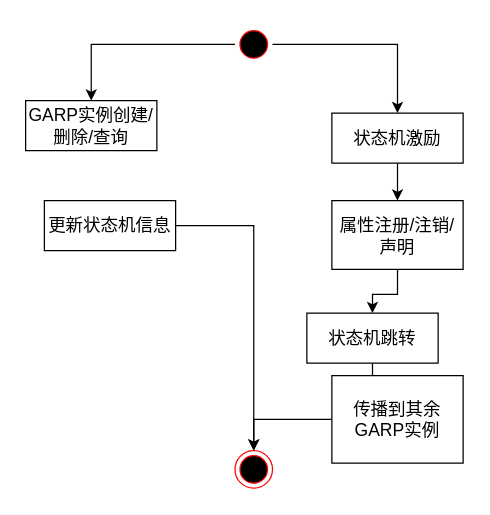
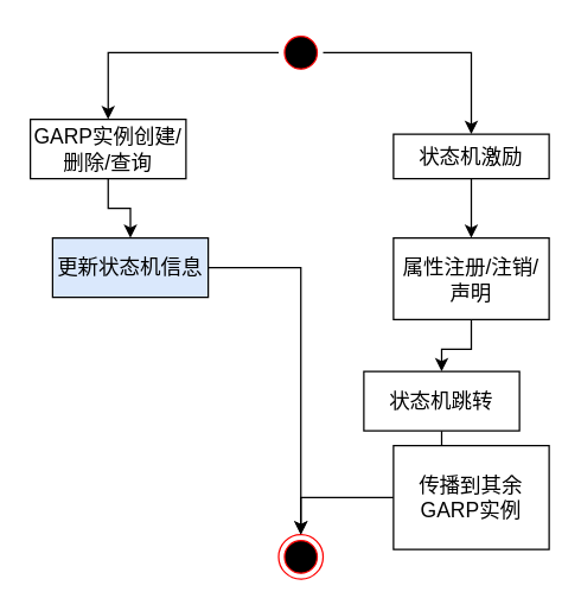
  <mxCell id="0" />
  <mxCell id="1" parent="0" />
  <mxCell id="2" style="edgeStyle=orthogonalEdgeStyle;rounded=0;orthogonalLoop=1;jettySize=auto;html=1;entryX=0.5;entryY=0;entryDx=0;entryDy=0;" edge="1" parent="1" source="4" target="7"><mxGeometry relative="1" as="geometry" /></mxCell>
  <mxCell id="3" style="edgeStyle=orthogonalEdgeStyle;rounded=0;orthogonalLoop=1;jettySize=auto;html=1;" edge="1" parent="1" source="4" target="9"><mxGeometry relative="1" as="geometry" /></mxCell>
  <mxCell id="4" value="" style="ellipse;html=1;shape=startState;fillColor=#000000;strokeColor=#ff0000;" vertex="1" parent="1"><mxGeometry x="187.5" y="20" width="30" height="30" as="geometry" /></mxCell>
  <mxCell id="5" value="" style="ellipse;html=1;shape=endState;fillColor=#000000;strokeColor=#ff0000;" vertex="1" parent="1"><mxGeometry x="187.5" y="360" width="30" height="30" as="geometry" /></mxCell>
+ <mxCell id="6" style="edgeStyle=orthogonalEdgeStyle;rounded=0;orthogonalLoop=1;jettySize=auto;html=1;entryX=0.5;entryY=0;entryDx=0;entryDy=0;" edge="1" parent="1" source="7" target="11"><mxGeometry relative="1" as="geometry" /></mxCell>
  <mxCell id="7" value="&lt;span style=&quot;font-size: 14px;&quot;&gt;GARP实例创建/删除/查询&lt;/span&gt;" style="html=1;whiteSpace=wrap;" vertex="1" parent="1"><mxGeometry x="20" y="80" width="105" height="40" as="geometry" /></mxCell>
  <mxCell id="8" style="edgeStyle=orthogonalEdgeStyle;rounded=0;orthogonalLoop=1;jettySize=auto;html=1;entryX=0.5;entryY=0;entryDx=0;entryDy=0;" edge="1" parent="1" source="9" target="13"><mxGeometry relative="1" as="geometry"><mxPoint x="317.5" y="160" as="targetPoint" /></mxGeometry></mxCell>
- <mxCell id="9" value="&lt;span style=&quot;font-size: 14px;&quot;&gt;状态机激励&lt;/span&gt;" style="html=1;whiteSpace=wrap;" vertex="1" parent="1"><mxGeometry x="265" y="90" width="105" height="40" as="geometry" /></mxCell>
+ <mxCell id="9" value="&lt;span style=&quot;font-size: 14px;&quot;&gt;状态机激励&lt;/span&gt;" style="html=1;whiteSpace=wrap;" vertex="1" parent="1"><mxGeometry x="265" y="90" width="105" height="30" as="geometry" /></mxCell>
  <mxCell id="10" style="edgeStyle=orthogonalEdgeStyle;rounded=0;orthogonalLoop=1;jettySize=auto;html=1;entryX=0.5;entryY=0;entryDx=0;entryDy=0;" edge="1" parent="1" source="11" target="5"><mxGeometry relative="1" as="geometry" /></mxCell>
- <mxCell id="11" value="&lt;span style=&quot;font-size: 14px;&quot;&gt;更新状态机信息&lt;/span&gt;" style="html=1;whiteSpace=wrap;" vertex="1" parent="1"><mxGeometry x="35" y="160" width="105" height="40" as="geometry" /></mxCell>
+ <mxCell id="11" value="&lt;span style=&quot;font-size: 14px;&quot;&gt;更新状态机信息&lt;/span&gt;" style="html=1;whiteSpace=wrap;fillColor=#dae8fc;" vertex="1" parent="1"><mxGeometry x="35" y="160" width="105" height="40" as="geometry" /></mxCell>
  <mxCell id="12" style="edgeStyle=orthogonalEdgeStyle;rounded=0;orthogonalLoop=1;jettySize=auto;html=1;" edge="1" parent="1" source="13" target="15"><mxGeometry relative="1" as="geometry" /></mxCell>
  <mxCell id="13" value="&lt;span style=&quot;font-size: 14px;&quot;&gt;属性注册/注销/声明&lt;/span&gt;" style="html=1;whiteSpace=wrap;" vertex="1" parent="1"><mxGeometry x="265" y="160" width="105" height="55" as="geometry" /></mxCell>
  <mxCell id="14" style="edgeStyle=orthogonalEdgeStyle;rounded=0;orthogonalLoop=1;jettySize=auto;html=1;" edge="1" parent="1" source="15" target="17"><mxGeometry relative="1" as="geometry" /></mxCell>
  <mxCell id="15" value="&lt;span style=&quot;font-size: 14px;&quot;&gt;状态机跳转&lt;/span&gt;" style="html=1;whiteSpace=wrap;" vertex="1" parent="1"><mxGeometry x="245" y="250" width="105" height="40" as="geometry" /></mxCell>
  <mxCell id="16" style="edgeStyle=orthogonalEdgeStyle;rounded=0;orthogonalLoop=1;jettySize=auto;html=1;entryX=0.5;entryY=0;entryDx=0;entryDy=0;" edge="1" parent="1" source="17" target="5"><mxGeometry relative="1" as="geometry" /></mxCell>
  <mxCell id="17" value="&lt;font style=&quot;font-size: 14px;&quot;&gt;传播到其余GARP实例&lt;/font&gt;" style="html=1;whiteSpace=wrap;" vertex="1" parent="1"><mxGeometry x="265" y="300" width="105" height="70" as="geometry" /></mxCell>
